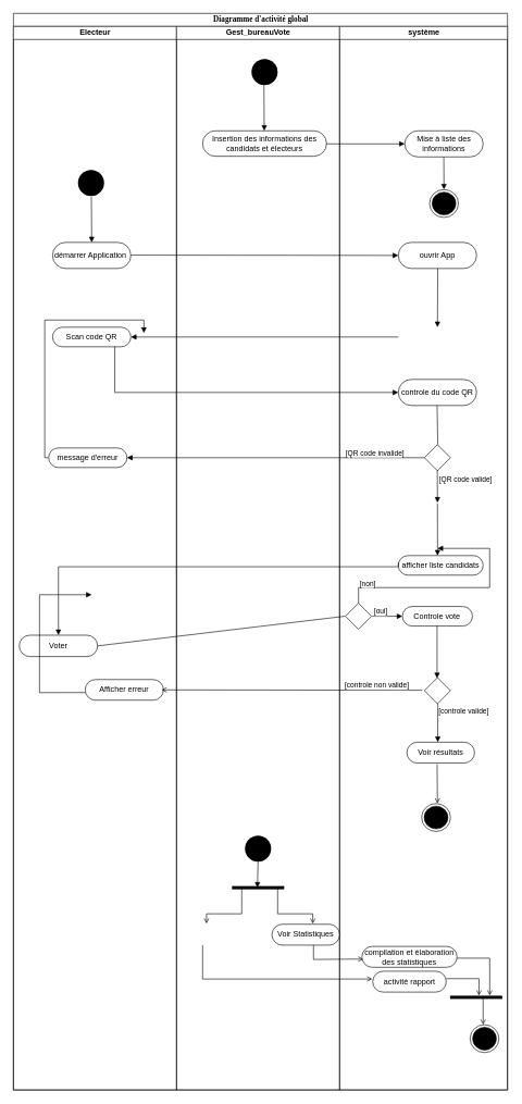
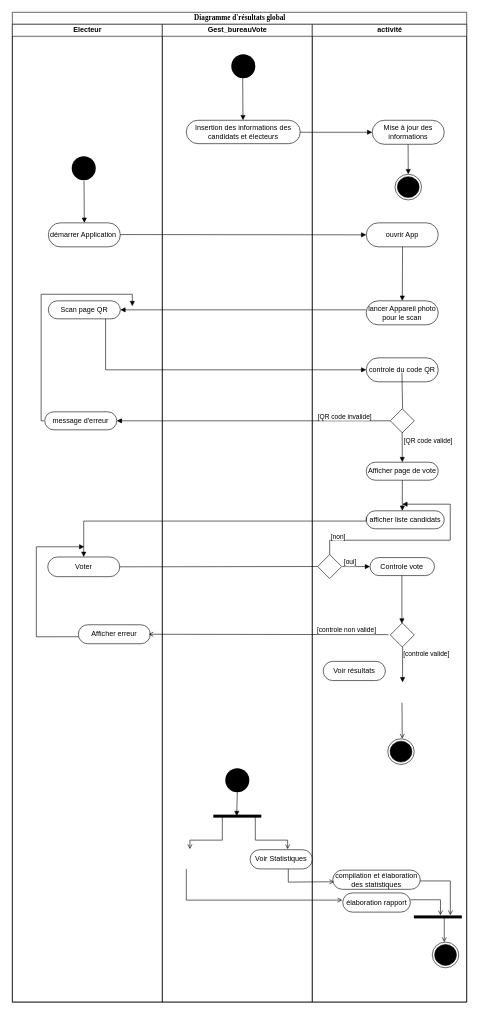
  <mxCell id="0" />
  <mxCell id="1" parent="0" />
- <mxCell id="2" value="Diagramme d'activité global" style="swimlane;html=1;childLayout=stackLayout;startSize=20;rounded=0;shadow=0;comic=0;labelBackgroundColor=none;strokeWidth=1;fontFamily=Verdana;fontSize=12;align=center;" parent="1" vertex="1"><mxGeometry x="20" y="20" width="757.37" height="1650" as="geometry" /></mxCell>
+ <mxCell id="2" value="Diagramme d'résultats global" style="swimlane;html=1;childLayout=stackLayout;startSize=20;rounded=0;shadow=0;comic=0;labelBackgroundColor=none;strokeWidth=1;fontFamily=Verdana;fontSize=12;align=center;" parent="1" vertex="1"><mxGeometry x="20" y="20" width="757.37" height="1650" as="geometry" /></mxCell>
  <mxCell id="3" value="Electeur" style="swimlane;html=1;startSize=20;" parent="2" vertex="1"><mxGeometry y="20" width="250" height="1630" as="geometry" /></mxCell>
  <mxCell id="4" value="" style="endArrow=none;html=1;entryX=0.5;entryY=1;entryDx=0;entryDy=0;rounded=0;startArrow=block;startFill=1;" parent="3" edge="1"><mxGeometry width="50" height="50" relative="1" as="geometry"><mxPoint x="120" y="331" as="sourcePoint" /><mxPoint x="119.5" y="261" as="targetPoint" /></mxGeometry></mxCell>
  <mxCell id="5" value="démarrer Application&amp;nbsp;" style="rounded=1;whiteSpace=wrap;html=1;arcSize=50;" parent="3" vertex="1"><mxGeometry x="60" y="331" width="120" height="40" as="geometry" /></mxCell>
  <mxCell id="6" value="" style="endArrow=none;html=1;entryX=1;entryY=0.5;entryDx=0;entryDy=0;rounded=0;startArrow=block;startFill=1;exitX=0;exitY=0.5;exitDx=0;exitDy=0;" parent="3" source="31" edge="1"><mxGeometry x="-0.025" y="19" width="50" height="50" relative="1" as="geometry"><mxPoint x="340" y="350.5" as="sourcePoint" /><mxPoint x="180" y="350.5" as="targetPoint" /><mxPoint as="offset" /></mxGeometry></mxCell>
- <mxCell id="7" value="Scan code QR" style="rounded=1;whiteSpace=wrap;html=1;arcSize=50;" parent="3" vertex="1"><mxGeometry x="60" y="461" width="120" height="30" as="geometry" /></mxCell>
+ <mxCell id="7" value="Scan page QR" style="rounded=1;whiteSpace=wrap;html=1;arcSize=50;" parent="3" vertex="1"><mxGeometry x="60" y="461" width="120" height="30" as="geometry" /></mxCell>
  <mxCell id="8" value="" style="endArrow=none;html=1;rounded=0;startArrow=block;startFill=1;edgeStyle=elbowEdgeStyle;exitX=0;exitY=0.5;exitDx=0;exitDy=0;entryX=0.788;entryY=1.021;entryDx=0;entryDy=0;entryPerimeter=0;" parent="3" source="35" edge="1"><mxGeometry width="50" height="50" relative="1" as="geometry"><mxPoint x="339.44" y="560.37" as="sourcePoint" /><mxPoint x="155.0" y="491" as="targetPoint" /><Array as="points"><mxPoint x="155.44" y="550.37" /><mxPoint x="235.44" y="580.37" /><mxPoint x="235.44" y="560.37" /><mxPoint x="155.44" y="540.37" /><mxPoint x="205.32" y="560.67" /><mxPoint x="195.32" y="563.67" /><mxPoint x="185.32" y="563.67" /><mxPoint x="145.32" y="563.67" /></Array></mxGeometry></mxCell>
  <mxCell id="9" value="message d'erreur" style="rounded=1;whiteSpace=wrap;html=1;arcSize=50;" parent="3" vertex="1"><mxGeometry x="54" y="646" width="120" height="30" as="geometry" /></mxCell>
  <mxCell id="10" value="" style="endArrow=none;html=1;rounded=0;startArrow=block;startFill=1;edgeStyle=orthogonalEdgeStyle;entryX=0;entryY=0.5;entryDx=0;entryDy=0;" parent="3" edge="1"><mxGeometry width="50" height="50" relative="1" as="geometry"><mxPoint x="200" y="470" as="sourcePoint" /><mxPoint x="53" y="661" as="targetPoint" /><Array as="points"><mxPoint x="48" y="450" /><mxPoint x="48" y="661" /></Array></mxGeometry></mxCell>
- <mxCell id="11" value="Voter" style="rounded=1;whiteSpace=wrap;html=1;arcSize=50;" parent="3" vertex="1"><mxGeometry x="9" y="933" width="120" height="32.79" as="geometry" /></mxCell>
+ <mxCell id="11" value="Voter" style="rounded=1;whiteSpace=wrap;html=1;arcSize=50;" parent="3" vertex="1"><mxGeometry x="59" y="888" width="120" height="32.79" as="geometry" /></mxCell>
  <mxCell id="12" value="Afficher erreur" style="rounded=1;whiteSpace=wrap;html=1;arcSize=50;" parent="3" vertex="1"><mxGeometry x="110" y="1001" width="120" height="31.61" as="geometry" /></mxCell>
  <mxCell id="13" value="" style="endArrow=block;html=1;endFill=1;rounded=0;edgeStyle=elbowEdgeStyle;elbow=vertical;" parent="3" edge="1"><mxGeometry x="-39.37" y="675.76" width="50" height="50" as="geometry"><mxPoint x="40" y="1021" as="sourcePoint" /><mxPoint x="120" y="871" as="targetPoint" /><Array as="points"><mxPoint x="50" y="871" /></Array></mxGeometry></mxCell>
  <mxCell id="14" value="" style="endArrow=none;html=1;endFill=0;rounded=0;elbow=vertical;entryX=0.001;entryY=0.631;entryDx=0;entryDy=0;entryPerimeter=0;" parent="3" target="12" edge="1"><mxGeometry x="-90.37" y="687.37" width="50" height="50" as="geometry"><mxPoint x="40" y="1021" as="sourcePoint" /><mxPoint x="107" y="1020" as="targetPoint" /></mxGeometry></mxCell>
  <mxCell id="15" value="" style="ellipse;fillColor=#000000;strokeColor=none;" parent="3" vertex="1"><mxGeometry x="99" y="220" width="40" height="40" as="geometry" /></mxCell>
  <mxCell id="16" value="Gest_bureauVote" style="swimlane;html=1;startSize=20;" parent="2" vertex="1"><mxGeometry x="250" y="20" width="250" height="1630" as="geometry" /></mxCell>
  <mxCell id="17" value="" style="endArrow=none;html=1;exitX=1;exitY=0.5;exitDx=0;exitDy=0;entryX=0;entryY=0.5;entryDx=0;entryDy=0;" parent="16" source="11" edge="1"><mxGeometry x="2.16" y="654.31" width="50" height="50" as="geometry"><mxPoint x="179.002" y="903.893" as="sourcePoint" /><mxPoint x="258.581" y="903.893" as="targetPoint" /></mxGeometry></mxCell>
  <mxCell id="18" value="" style="ellipse;fillColor=#000000;strokeColor=none;" parent="16" vertex="1"><mxGeometry x="115" y="50" width="40" height="40" as="geometry" /></mxCell>
  <mxCell id="19" value="" style="endArrow=none;html=1;entryX=0.5;entryY=1;entryDx=0;entryDy=0;rounded=0;startArrow=block;startFill=1;" parent="16" edge="1"><mxGeometry width="50" height="50" relative="1" as="geometry"><mxPoint x="134.5" y="160" as="sourcePoint" /><mxPoint x="134" y="90" as="targetPoint" /></mxGeometry></mxCell>
  <mxCell id="20" value="Insertion des informations des candidats et électeurs" style="rounded=1;whiteSpace=wrap;html=1;arcSize=50;" parent="16" vertex="1"><mxGeometry x="40" y="160" width="190" height="39" as="geometry" /></mxCell>
  <mxCell id="21" value="" style="ellipse;fillColor=#000000;strokeColor=none;" parent="16" vertex="1"><mxGeometry x="105" y="1240" width="40" height="40" as="geometry" /></mxCell>
  <mxCell id="22" value="" style="endArrow=none;html=1;rounded=0;elbow=vertical;startArrow=block;startFill=1;entryX=0.5;entryY=1;entryDx=0;entryDy=0;" parent="16" target="21" edge="1"><mxGeometry x="-887.17" y="769.36" width="50" height="50" as="geometry"><mxPoint x="124" y="1320" as="sourcePoint" /><mxPoint x="130" y="1360" as="targetPoint" /></mxGeometry></mxCell>
  <mxCell id="23" value="" style="html=1;points=[];perimeter=orthogonalPerimeter;fillColor=#000000;strokeColor=none;rotation=90;" parent="16" vertex="1"><mxGeometry x="122.499" y="1280.003" width="5" height="80" as="geometry" /></mxCell>
  <mxCell id="24" value="" style="endArrow=none;html=1;rounded=0;elbow=vertical;startArrow=open;startFill=0;entryX=0.5;entryY=1;entryDx=0;entryDy=0;edgeStyle=orthogonalEdgeStyle;" parent="16" edge="1"><mxGeometry x="-911.58" y="809.36" width="50" height="50" as="geometry"><mxPoint x="46" y="1375" as="sourcePoint" /><mxPoint x="99.999" y="1320.003" as="targetPoint" /><Array as="points"><mxPoint x="46" y="1360" /><mxPoint x="100" y="1360" /></Array></mxGeometry></mxCell>
  <mxCell id="25" value="" style="endArrow=none;html=1;rounded=0;elbow=vertical;startArrow=open;startFill=0;entryX=0.5;entryY=1;entryDx=0;entryDy=0;edgeStyle=orthogonalEdgeStyle;exitX=0.604;exitY=-0.026;exitDx=0;exitDy=0;exitPerimeter=0;" parent="16" source="26" edge="1"><mxGeometry x="-1146.58" y="769.36" width="50" height="50" as="geometry"><mxPoint x="180" y="1370" as="sourcePoint" /><mxPoint x="154.999" y="1320.003" as="targetPoint" /><Array as="points"><mxPoint x="209" y="1360" /><mxPoint x="155" y="1360" /></Array></mxGeometry></mxCell>
  <mxCell id="26" value="Voir Statistiques" style="rounded=1;whiteSpace=wrap;html=1;arcSize=50;" parent="16" vertex="1"><mxGeometry x="146.32" y="1376" width="103.68" height="32" as="geometry" /></mxCell>
  <mxCell id="27" value="" style="endArrow=none;html=1;rounded=0;elbow=vertical;startArrow=open;startFill=0;entryX=0.5;entryY=1;entryDx=0;entryDy=0;edgeStyle=orthogonalEdgeStyle;exitX=0.016;exitY=0.609;exitDx=0;exitDy=0;exitPerimeter=0;" parent="16" source="58" edge="1"><mxGeometry x="-1381.58" y="817.36" width="50" height="50" as="geometry"><mxPoint x="270" y="1430" as="sourcePoint" /><mxPoint x="209.999" y="1408.003" as="targetPoint" /><Array as="points"><mxPoint x="264" y="1430" /><mxPoint x="210" y="1430" /></Array></mxGeometry></mxCell>
  <mxCell id="28" value="" style="endArrow=none;html=1;rounded=0;elbow=vertical;startArrow=open;startFill=0;entryX=0.5;entryY=1;entryDx=0;entryDy=0;edgeStyle=orthogonalEdgeStyle;" parent="16" edge="1"><mxGeometry x="-1841.58" y="777.36" width="50" height="50" as="geometry"><mxPoint x="300" y="1460" as="sourcePoint" /><mxPoint x="39.999" y="1408.003" as="targetPoint" /><Array as="points"><mxPoint x="40" y="1460" /></Array></mxGeometry></mxCell>
- <mxCell id="29" value="système" style="swimlane;html=1;startSize=20;" parent="2" vertex="1"><mxGeometry x="500" y="20" width="257.37" height="1630" as="geometry"><mxRectangle x="250" y="20" width="30" height="1120" as="alternateBounds" /></mxGeometry></mxCell>
+ <mxCell id="29" value="activité" style="swimlane;html=1;startSize=20;" parent="2" vertex="1"><mxGeometry x="500" y="20" width="257.37" height="1630" as="geometry"><mxRectangle x="250" y="20" width="30" height="1120" as="alternateBounds" /></mxGeometry></mxCell>
  <mxCell id="30" value="" style="endArrow=none;html=1;rounded=0;startArrow=block;startFill=1;edgeStyle=elbowEdgeStyle;entryX=0.5;entryY=1;entryDx=0;entryDy=0;" parent="29" edge="1"><mxGeometry width="50" height="50" relative="1" as="geometry"><mxPoint x="150.12" y="811" as="sourcePoint" /><mxPoint x="150.24" y="731" as="targetPoint" /><Array as="points"><mxPoint x="150" y="771.06" /><mxPoint x="140" y="771.06" /><mxPoint x="130" y="774.06" /><mxPoint x="120" y="774.06" /><mxPoint x="80" y="774.06" /></Array></mxGeometry></mxCell>
  <mxCell id="31" value="ouvrir App" style="rounded=1;whiteSpace=wrap;html=1;arcSize=50;" parent="29" vertex="1"><mxGeometry x="90" y="331" width="120" height="40" as="geometry" /></mxCell>
  <mxCell id="32" value="" style="endArrow=none;html=1;entryX=0.5;entryY=1;entryDx=0;entryDy=0;rounded=0;startArrow=block;startFill=1;" parent="29" edge="1"><mxGeometry width="50" height="50" relative="1" as="geometry"><mxPoint x="150" y="461" as="sourcePoint" /><mxPoint x="150.5" y="371" as="targetPoint" /></mxGeometry></mxCell>
+ <mxCell id="33" value="lancer Appareil photo pour le scan" style="rounded=1;whiteSpace=wrap;html=1;arcSize=50;" parent="29" vertex="1"><mxGeometry x="90" y="461" width="120" height="40" as="geometry" /></mxCell>
  <mxCell id="34" value="" style="endArrow=none;html=1;rounded=0;startArrow=block;startFill=1;exitX=1;exitY=0.5;exitDx=0;exitDy=0;edgeStyle=orthogonalEdgeStyle;" parent="29" source="7" edge="1"><mxGeometry width="50" height="50" relative="1" as="geometry"><mxPoint x="-70.0" y="476.39" as="sourcePoint" /><mxPoint x="90" y="476" as="targetPoint" /><Array as="points"><mxPoint x="90" y="476" /></Array></mxGeometry></mxCell>
- <mxCell id="35" value="controle du code QR" style="rounded=1;whiteSpace=wrap;html=1;arcSize=50;" parent="29" vertex="1"><mxGeometry x="90" y="541" width="120" height="40" as="geometry" /></mxCell>
+ <mxCell id="35" value="controle du code QR" style="rounded=1;whiteSpace=wrap;html=1;arcSize=50;" parent="29" vertex="1"><mxGeometry x="90" y="556" width="120" height="40" as="geometry" /></mxCell>
  <mxCell id="36" value="" style="endArrow=none;html=1;entryX=0.5;entryY=1;entryDx=0;entryDy=0;" parent="29" edge="1"><mxGeometry width="50" height="50" relative="1" as="geometry"><mxPoint x="150.5" y="641" as="sourcePoint" /><mxPoint x="149.5" y="581" as="targetPoint" /></mxGeometry></mxCell>
  <mxCell id="37" value="" style="rhombus;whiteSpace=wrap;html=1;" parent="29" vertex="1"><mxGeometry x="130" y="641" width="40" height="40" as="geometry" /></mxCell>
+ <mxCell id="38" value="Afficher page de vote" style="rounded=1;whiteSpace=wrap;html=1;arcSize=50;" parent="29" vertex="1"><mxGeometry x="90" y="730" width="120" height="30" as="geometry" /></mxCell>
  <mxCell id="39" value="" style="endArrow=none;html=1;rounded=0;startArrow=block;startFill=1;edgeStyle=elbowEdgeStyle;exitX=1;exitY=0.5;exitDx=0;exitDy=0;" parent="29" source="9" edge="1"><mxGeometry width="50" height="50" relative="1" as="geometry"><mxPoint x="-75" y="661.14" as="sourcePoint" /><mxPoint x="130" y="661.0" as="targetPoint" /><Array as="points"><mxPoint x="129.88" y="661.06" /><mxPoint x="119.88" y="661.06" /><mxPoint x="109.88" y="664.06" /><mxPoint x="99.88" y="664.06" /><mxPoint x="59.88" y="664.06" /></Array></mxGeometry></mxCell>
  <mxCell id="40" value="[QR code invalide]" style="edgeLabel;html=1;align=center;verticalAlign=middle;resizable=0;points=[];" parent="39" vertex="1" connectable="0"><mxGeometry x="0.664" y="-1" relative="1" as="geometry"><mxPoint y="-9" as="offset" /></mxGeometry></mxCell>
  <mxCell id="41" value="afficher liste candidats" style="rounded=1;whiteSpace=wrap;html=1;arcSize=50;" parent="29" vertex="1"><mxGeometry x="90" y="811" width="130" height="30" as="geometry" /></mxCell>
  <mxCell id="42" value="" style="endArrow=none;html=1;rounded=0;edgeStyle=elbowEdgeStyle;elbow=vertical;startArrow=block;startFill=1;entryX=0;entryY=0.5;entryDx=0;entryDy=0;exitX=0.5;exitY=0;exitDx=0;exitDy=0;" parent="29" source="11" edge="1"><mxGeometry x="-293.16" y="656.99" width="50" height="50" as="geometry"><mxPoint x="-130" y="888" as="sourcePoint" /><mxPoint x="89.998" y="821.002" as="targetPoint" /><Array as="points"><mxPoint x="45.787" y="828.133" /></Array></mxGeometry></mxCell>
  <mxCell id="43" value="" style="rhombus;whiteSpace=wrap;html=1;" parent="29" vertex="1"><mxGeometry x="9" y="884" width="40" height="40" as="geometry" /></mxCell>
  <mxCell id="44" value="" style="endArrow=none;html=1;rounded=0;startArrow=block;startFill=1;exitX=0;exitY=0.5;exitDx=0;exitDy=0;" parent="29" source="46" edge="1"><mxGeometry width="50" height="50" relative="1" as="geometry"><mxPoint x="110" y="904" as="sourcePoint" /><mxPoint x="50" y="904" as="targetPoint" /></mxGeometry></mxCell>
  <mxCell id="45" value="[oui]" style="edgeLabel;html=1;align=center;verticalAlign=middle;resizable=0;points=[];" parent="44" vertex="1" connectable="0"><mxGeometry x="0.455" y="1" relative="1" as="geometry"><mxPoint y="-9" as="offset" /></mxGeometry></mxCell>
  <mxCell id="46" value="Controle vote" style="rounded=1;whiteSpace=wrap;html=1;arcSize=50;" parent="29" vertex="1"><mxGeometry x="96.32" y="889" width="107.37" height="30" as="geometry" /></mxCell>
  <mxCell id="47" value="" style="endArrow=none;html=1;startArrow=block;startFill=1;" parent="29" edge="1"><mxGeometry x="-342.17" y="518.02" width="50" height="50" as="geometry"><mxPoint x="149.41" y="999" as="sourcePoint" /><mxPoint x="149.41" y="919" as="targetPoint" /></mxGeometry></mxCell>
  <mxCell id="48" value="" style="rhombus;whiteSpace=wrap;html=1;" parent="29" vertex="1"><mxGeometry x="130" y="998" width="40" height="40" as="geometry" /></mxCell>
  <mxCell id="49" value="[controle non valide]" style="endArrow=open;html=1;endFill=0;exitX=0;exitY=0.5;exitDx=0;exitDy=0;entryX=1;entryY=0.5;entryDx=0;entryDy=0;" parent="29" edge="1"><mxGeometry x="-3" width="50" height="50" as="geometry"><mxPoint x="127.003" y="1017.416" as="sourcePoint" /><mxPoint x="-273" y="1016.805" as="targetPoint" /><mxPoint x="130" y="-7" as="offset" /></mxGeometry></mxCell>
  <mxCell id="50" value="[controle valide]" style="endArrow=block;html=1;endFill=1;exitX=0.5;exitY=1;exitDx=0;exitDy=0;" parent="29" edge="1"><mxGeometry width="50" height="50" as="geometry"><mxPoint x="150.686" y="1038.0" as="sourcePoint" /><mxPoint x="150.502" y="1096.887" as="targetPoint" /><Array as="points"><mxPoint x="150.502" y="1068.363" /></Array><mxPoint x="39" y="-17" as="offset" /></mxGeometry></mxCell>
  <mxCell id="51" value="" style="endArrow=none;html=1;rounded=0;elbow=vertical;startArrow=open;startFill=0;entryX=0.5;entryY=1;entryDx=0;entryDy=0;" parent="29" edge="1"><mxGeometry x="-322.07" y="660.36" width="50" height="50" as="geometry"><mxPoint x="150" y="1191" as="sourcePoint" /><mxPoint x="149.509" y="1131.003" as="targetPoint" /></mxGeometry></mxCell>
  <mxCell id="52" value="" style="ellipse;html=1;shape=endState;fillColor=#000000;strokeColor=#000000;" parent="29" vertex="1"><mxGeometry x="125.788" y="1191.004" width="44.211" height="42.786" as="geometry" /></mxCell>
- <mxCell id="53" value="Voir résultats" style="rounded=1;whiteSpace=wrap;html=1;arcSize=50;" parent="29" vertex="1"><mxGeometry x="103.16" y="1097" width="103.68" height="32" as="geometry" /></mxCell>
+ <mxCell id="53" value="Voir résultats" style="rounded=1;whiteSpace=wrap;html=1;arcSize=50;" parent="29" vertex="1"><mxGeometry x="18.16" y="1062" width="103.68" height="32" as="geometry" /></mxCell>
  <mxCell id="54" value="" style="endArrow=none;html=1;rounded=0;startArrow=block;startFill=1;" parent="29" edge="1"><mxGeometry y="20" width="50" height="50" relative="1" as="geometry"><mxPoint x="100" y="180" as="sourcePoint" /><mxPoint x="-20" y="180" as="targetPoint" /><mxPoint as="offset" /></mxGeometry></mxCell>
- <mxCell id="55" value="Mise à liste des informations" style="rounded=1;whiteSpace=wrap;html=1;arcSize=50;" parent="29" vertex="1"><mxGeometry x="100" y="160" width="120" height="40" as="geometry" /></mxCell>
+ <mxCell id="55" value="Mise à jour des informations" style="rounded=1;whiteSpace=wrap;html=1;arcSize=50;" parent="29" vertex="1"><mxGeometry x="100" y="160" width="120" height="40" as="geometry" /></mxCell>
  <mxCell id="56" value="" style="endArrow=none;html=1;entryX=0.5;entryY=1;entryDx=0;entryDy=0;rounded=0;startArrow=block;startFill=1;" parent="29" edge="1"><mxGeometry width="50" height="50" relative="1" as="geometry"><mxPoint x="160" y="250" as="sourcePoint" /><mxPoint x="159.71" y="200" as="targetPoint" /></mxGeometry></mxCell>
  <mxCell id="57" value="" style="ellipse;html=1;shape=endState;fillColor=#000000;strokeColor=#000000;" parent="29" vertex="1"><mxGeometry x="137.898" y="250.004" width="44.211" height="42.786" as="geometry" /></mxCell>
  <mxCell id="58" value="compilation et élaboration des statistiques" style="rounded=1;whiteSpace=wrap;html=1;arcSize=50;" parent="29" vertex="1"><mxGeometry x="34.22" y="1410" width="145.78" height="32" as="geometry" /></mxCell>
- <mxCell id="59" value="activité rapport" style="rounded=1;whiteSpace=wrap;html=1;arcSize=50;" parent="29" vertex="1"><mxGeometry x="50.77" y="1448" width="112.68" height="32" as="geometry" /></mxCell>
+ <mxCell id="59" value="élaboration rapport" style="rounded=1;whiteSpace=wrap;html=1;arcSize=50;" parent="29" vertex="1"><mxGeometry x="50.77" y="1448" width="112.68" height="32" as="geometry" /></mxCell>
  <mxCell id="60" value="" style="html=1;points=[];perimeter=orthogonalPerimeter;fillColor=#000000;strokeColor=none;rotation=90;" parent="29" vertex="1"><mxGeometry x="206.839" y="1448.003" width="5" height="80" as="geometry" /></mxCell>
  <mxCell id="61" value="" style="endArrow=none;html=1;rounded=0;elbow=vertical;startArrow=open;startFill=0;entryX=0.5;entryY=1;entryDx=0;entryDy=0;edgeStyle=orthogonalEdgeStyle;exitX=-0.062;exitY=0.24;exitDx=0;exitDy=0;exitPerimeter=0;" parent="29" source="60" edge="1"><mxGeometry x="-1991.58" y="757.36" width="50" height="50" as="geometry"><mxPoint x="230" y="1480" as="sourcePoint" /><mxPoint x="179.999" y="1428.003" as="targetPoint" /><Array as="points"><mxPoint x="230" y="1428" /></Array></mxGeometry></mxCell>
  <mxCell id="62" value="" style="endArrow=none;html=1;rounded=0;elbow=vertical;startArrow=open;startFill=0;entryX=0.5;entryY=1;entryDx=0;entryDy=0;edgeStyle=orthogonalEdgeStyle;exitX=-0.034;exitY=0.446;exitDx=0;exitDy=0;exitPerimeter=0;" parent="29" source="60" edge="1"><mxGeometry x="-2548.13" y="748.77" width="50" height="50" as="geometry"><mxPoint x="214" y="1480" as="sourcePoint" /><mxPoint x="163.449" y="1459.413" as="targetPoint" /><Array as="points"><mxPoint x="214" y="1459" /></Array></mxGeometry></mxCell>
  <mxCell id="63" value="" style="endArrow=none;html=1;rounded=0;elbow=vertical;startArrow=open;startFill=0;entryX=0.5;entryY=1;entryDx=0;entryDy=0;" parent="29" edge="1"><mxGeometry x="-2491.58" y="779.36" width="50" height="50" as="geometry"><mxPoint x="220" y="1530" as="sourcePoint" /><mxPoint x="219.999" y="1490.003" as="targetPoint" /></mxGeometry></mxCell>
  <mxCell id="64" value="" style="ellipse;html=1;shape=endState;fillColor=#000000;strokeColor=#000000;" parent="29" vertex="1"><mxGeometry x="200" y="1530" width="44.211" height="42.786" as="geometry" /></mxCell>
  <mxCell id="65" value="" style="endArrow=none;html=1;rounded=0;startArrow=block;startFill=1;edgeStyle=elbowEdgeStyle;" parent="29" edge="1"><mxGeometry width="50" height="50" relative="1" as="geometry"><mxPoint x="150" y="730" as="sourcePoint" /><mxPoint x="150" y="680" as="targetPoint" /><Array as="points"><mxPoint x="149.8" y="661.06" /><mxPoint x="139.8" y="661.06" /><mxPoint x="129.8" y="664.06" /><mxPoint x="119.8" y="664.06" /><mxPoint x="79.8" y="664.06" /></Array></mxGeometry></mxCell>
  <mxCell id="66" value="[QR code valide]" style="edgeLabel;html=1;align=center;verticalAlign=middle;resizable=0;points=[];" parent="65" vertex="1" connectable="0"><mxGeometry x="0.421" relative="1" as="geometry"><mxPoint x="42.2" as="offset" /></mxGeometry></mxCell>
  <mxCell id="67" value="" style="endArrow=none;html=1;rounded=0;startArrow=block;startFill=1;edgeStyle=orthogonalEdgeStyle;entryX=0.5;entryY=0;entryDx=0;entryDy=0;" parent="29" target="43" edge="1"><mxGeometry width="50" height="50" relative="1" as="geometry"><mxPoint x="150" y="800" as="sourcePoint" /><mxPoint x="90.24" y="820" as="targetPoint" /><Array as="points"><mxPoint x="230" y="800" /><mxPoint x="230" y="860" /><mxPoint x="29" y="860" /></Array></mxGeometry></mxCell>
  <mxCell id="68" value="[non]" style="edgeLabel;html=1;align=center;verticalAlign=middle;resizable=0;points=[];" parent="67" vertex="1" connectable="0"><mxGeometry x="0.797" y="-2" relative="1" as="geometry"><mxPoint y="-5" as="offset" /></mxGeometry></mxCell>
